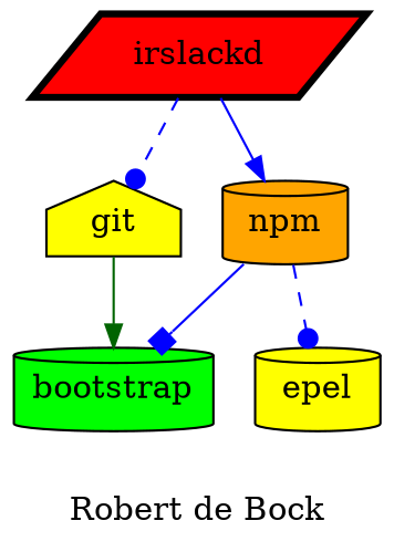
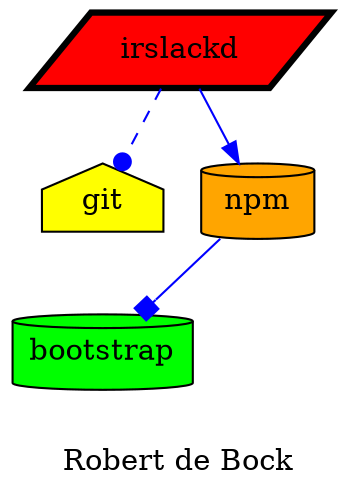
  digraph {
    label="Robert de Bock"
    node [fillcolor=yellow shape=cylinder style=filled]
    edge [arrowhead=dot color=blue style=solid]
    bootstrap [fillcolor=green]
    npm [fillcolor=orange]
-   epel
    git [shape=house]
    irslackd [fillcolor=red penwidth=3 shape=parallelogram]
    npm -> bootstrap [arrowhead=box]
-   npm -> epel [style=dashed]
-   git -> bootstrap [arrowhead=normal color=darkgreen]
    irslackd -> npm [arrowhead=normal]
    irslackd -> git [style=dashed]
  }
